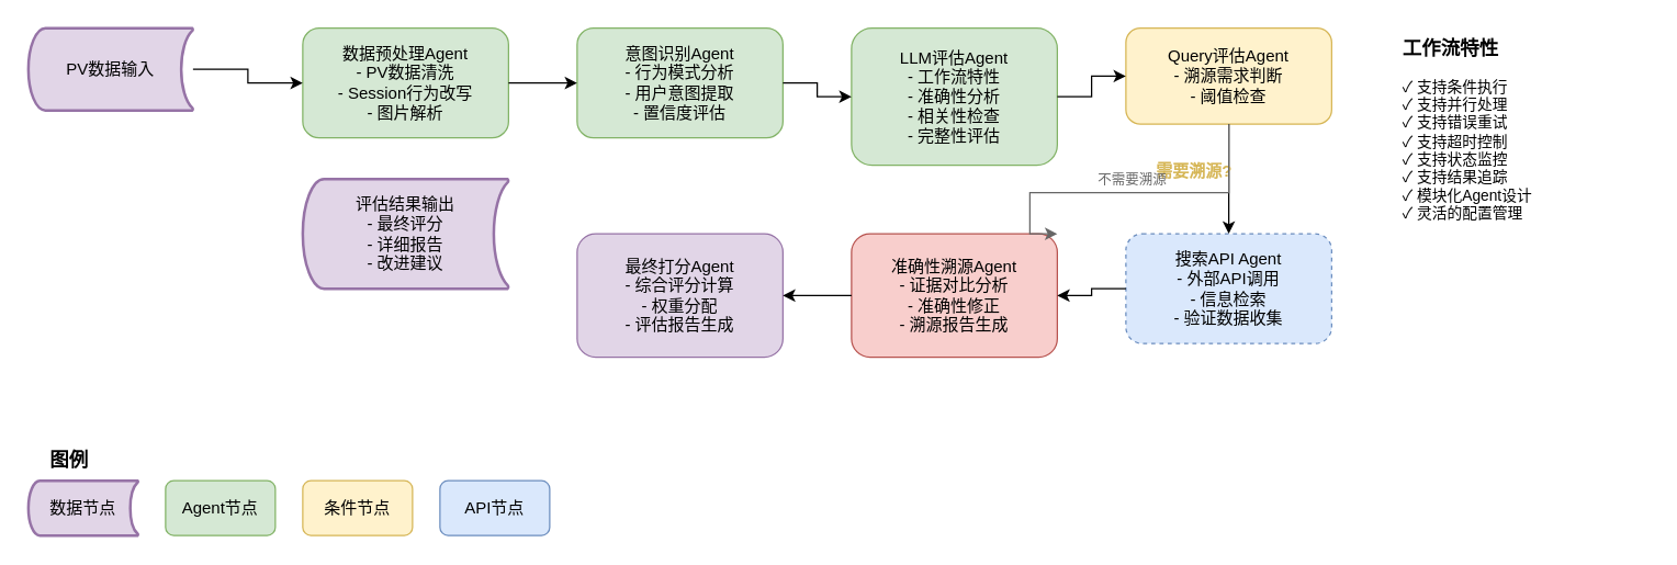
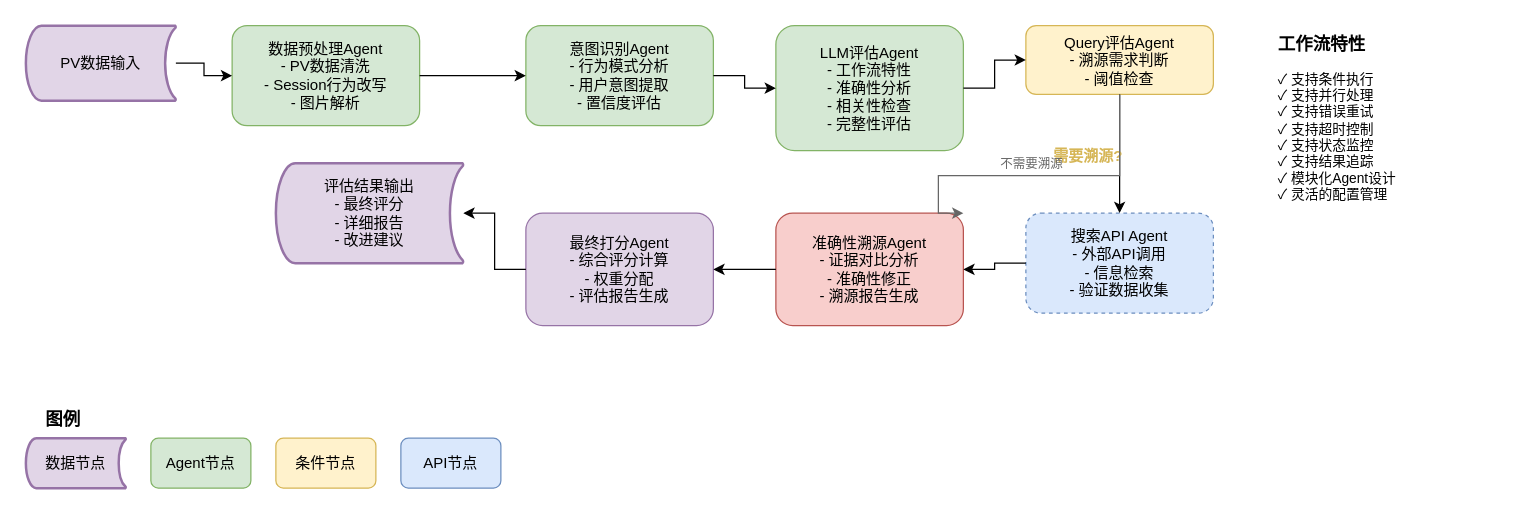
  <mxCell id="0" />
  <mxCell id="1" parent="0" />
  <mxCell id="2" value="PV数据输入" style="strokeWidth=2;html=1;shape=mxgraph.flowchart.stored_data;whiteSpace=wrap;fillColor=#e1d5e7;strokeColor=#9673a6;" vertex="1" parent="1"><mxGeometry x="20" y="20" width="120" height="60" as="geometry" /></mxCell>
- <mxCell id="3" value="数据预处理Agent&#10;- PV数据清洗&#10;- Session行为改写&#10;- 图片解析" style="rounded=1;whiteSpace=wrap;html=1;fillColor=#d5e8d4;strokeColor=#82b366;" vertex="1" parent="1"><mxGeometry x="220" y="20" width="150" height="80" as="geometry" /></mxCell>
+ <mxCell id="3" value="数据预处理Agent&#10;- PV数据清洗&#10;- Session行为改写&#10;- 图片解析" style="rounded=1;whiteSpace=wrap;html=1;fillColor=#d5e8d4;strokeColor=#82b366;" vertex="1" parent="1"><mxGeometry x="185" y="20" width="150" height="80" as="geometry" /></mxCell>
  <mxCell id="4" value="意图识别Agent&#10;- 行为模式分析&#10;- 用户意图提取&#10;- 置信度评估" style="rounded=1;whiteSpace=wrap;html=1;fillColor=#d5e8d4;strokeColor=#82b366;" vertex="1" parent="1"><mxGeometry x="420" y="20" width="150" height="80" as="geometry" /></mxCell>
  <mxCell id="5" value="LLM评估Agent&#10;- 工作流特性&#10;- 准确性分析&#10;- 相关性检查&#10;- 完整性评估" style="rounded=1;whiteSpace=wrap;html=1;fillColor=#d5e8d4;strokeColor=#82b366;" vertex="1" parent="1"><mxGeometry x="620" y="20" width="150" height="100" as="geometry" /></mxCell>
- <mxCell id="6" value="Query评估Agent&#10;- 溯源需求判断&#10;- 阈值检查" style="rounded=1;whiteSpace=wrap;html=1;fillColor=#fff2cc;strokeColor=#d6b656;" vertex="1" parent="1"><mxGeometry x="820" y="20" width="150" height="70" as="geometry" /></mxCell>
+ <mxCell id="6" value="Query评估Agent&#10;- 溯源需求判断&#10;- 阈值检查" style="rounded=1;whiteSpace=wrap;html=1;fillColor=#fff2cc;strokeColor=#d6b656;" vertex="1" parent="1"><mxGeometry x="820" y="20" width="150" height="55" as="geometry" /></mxCell>
  <mxCell id="7" value="搜索API Agent&#10;- 外部API调用&#10;- 信息检索&#10;- 验证数据收集" style="rounded=1;whiteSpace=wrap;html=1;fillColor=#dae8fc;strokeColor=#6c8ebf;dashed=1;" vertex="1" parent="1"><mxGeometry x="820" y="170" width="150" height="80" as="geometry" /></mxCell>
  <mxCell id="8" value="准确性溯源Agent&#10;- 证据对比分析&#10;- 准确性修正&#10;- 溯源报告生成" style="rounded=1;whiteSpace=wrap;html=1;fillColor=#f8cecc;strokeColor=#b85450;" vertex="1" parent="1"><mxGeometry x="620" y="170" width="150" height="90" as="geometry" /></mxCell>
  <mxCell id="9" value="最终打分Agent&#10;- 综合评分计算&#10;- 权重分配&#10;- 评估报告生成" style="rounded=1;whiteSpace=wrap;html=1;fillColor=#e1d5e7;strokeColor=#9673a6;" vertex="1" parent="1"><mxGeometry x="420" y="170" width="150" height="90" as="geometry" /></mxCell>
  <mxCell id="10" value="评估结果输出&#10;- 最终评分&#10;- 详细报告&#10;- 改进建议" style="strokeWidth=2;html=1;shape=mxgraph.flowchart.stored_data;whiteSpace=wrap;fillColor=#e1d5e7;strokeColor=#9673a6;" vertex="1" parent="1"><mxGeometry x="220" y="130" width="150" height="80" as="geometry" /></mxCell>
  <mxCell id="11" style="edgeStyle=orthogonalEdgeStyle;rounded=0;orthogonalLoop=1;jettySize=auto;html=1;exitX=1;exitY=0.5;exitDx=0;exitDy=0;exitPerimeter=0;entryX=0;entryY=0.5;entryDx=0;entryDy=0;" edge="1" parent="1" source="2" target="3"><mxGeometry relative="1" as="geometry" /></mxCell>
  <mxCell id="12" style="edgeStyle=orthogonalEdgeStyle;rounded=0;orthogonalLoop=1;jettySize=auto;html=1;exitX=1;exitY=0.5;exitDx=0;exitDy=0;entryX=0;entryY=0.5;entryDx=0;entryDy=0;" edge="1" parent="1" source="3" target="4"><mxGeometry relative="1" as="geometry" /></mxCell>
  <mxCell id="13" style="edgeStyle=orthogonalEdgeStyle;rounded=0;orthogonalLoop=1;jettySize=auto;html=1;exitX=1;exitY=0.5;exitDx=0;exitDy=0;entryX=0;entryY=0.5;entryDx=0;entryDy=0;" edge="1" parent="1" source="4" target="5"><mxGeometry relative="1" as="geometry" /></mxCell>
  <mxCell id="14" style="edgeStyle=orthogonalEdgeStyle;rounded=0;orthogonalLoop=1;jettySize=auto;html=1;exitX=1;exitY=0.5;exitDx=0;exitDy=0;entryX=0;entryY=0.5;entryDx=0;entryDy=0;" edge="1" parent="1" source="5" target="6"><mxGeometry relative="1" as="geometry" /></mxCell>
  <mxCell id="15" style="edgeStyle=orthogonalEdgeStyle;rounded=0;orthogonalLoop=1;jettySize=auto;html=1;exitX=0.5;exitY=1;exitDx=0;exitDy=0;entryX=0.5;entryY=0;entryDx=0;entryDy=0;" edge="1" parent="1" source="6" target="7"><mxGeometry relative="1" as="geometry" /></mxCell>
  <mxCell id="16" style="edgeStyle=orthogonalEdgeStyle;rounded=0;orthogonalLoop=1;jettySize=auto;html=1;exitX=0;exitY=0.5;exitDx=0;exitDy=0;entryX=1;entryY=0.5;entryDx=0;entryDy=0;" edge="1" parent="1" source="7" target="8"><mxGeometry relative="1" as="geometry" /></mxCell>
  <mxCell id="17" style="edgeStyle=orthogonalEdgeStyle;rounded=0;orthogonalLoop=1;jettySize=auto;html=1;exitX=0;exitY=0.5;exitDx=0;exitDy=0;entryX=1;entryY=0.5;entryDx=0;entryDy=0;" edge="1" parent="1" source="8" target="9"><mxGeometry relative="1" as="geometry" /></mxCell>
+ <mxCell id="18" style="edgeStyle=orthogonalEdgeStyle;rounded=0;orthogonalLoop=1;jettySize=auto;html=1;exitX=0;exitY=0.5;exitDx=0;exitDy=0;entryX=1;entryY=0.5;entryDx=0;entryDy=0;entryPerimeter=0;" edge="1" parent="1" source="9" target="10"><mxGeometry relative="1" as="geometry" /></mxCell>
  <mxCell id="19" value="需要溯源?" style="text;html=1;strokeColor=none;fillColor=none;align=center;verticalAlign=middle;whiteSpace=wrap;rounded=0;fontStyle=1;fontSize=12;fontColor=#d6b656;" vertex="1" parent="1"><mxGeometry x="830" y="110" width="80" height="30" as="geometry" /></mxCell>
  <mxCell id="20" style="edgeStyle=orthogonalEdgeStyle;rounded=0;orthogonalLoop=1;jettySize=auto;html=1;exitX=0.5;exitY=1;exitDx=0;exitDy=0;entryX=1;entryY=0;entryDx=0;entryDy=0;strokeStyle=dashed;strokeColor=#666666;" edge="1" parent="1" source="6" target="8"><mxGeometry relative="1" as="geometry"><Array as="points"><mxPoint x="895" y="140" /><mxPoint x="750" y="140" /></Array></mxGeometry></mxCell>
  <mxCell id="21" value="不需要溯源" style="text;html=1;strokeColor=none;fillColor=none;align=center;verticalAlign=middle;whiteSpace=wrap;rounded=0;fontSize=10;fontColor=#666666;" vertex="1" parent="1"><mxGeometry x="790" y="120" width="70" height="20" as="geometry" /></mxCell>
  <mxCell id="22" value="图例" style="text;html=1;strokeColor=none;fillColor=none;align=center;verticalAlign=middle;whiteSpace=wrap;rounded=0;fontStyle=1;fontSize=14;" vertex="1" parent="1"><mxGeometry x="20" y="320" width="60" height="30" as="geometry" /></mxCell>
  <mxCell id="23" value="数据节点" style="strokeWidth=2;html=1;shape=mxgraph.flowchart.stored_data;whiteSpace=wrap;fillColor=#e1d5e7;strokeColor=#9673a6;" vertex="1" parent="1"><mxGeometry x="20" y="350" width="80" height="40" as="geometry" /></mxCell>
  <mxCell id="24" value="Agent节点" style="rounded=1;whiteSpace=wrap;html=1;fillColor=#d5e8d4;strokeColor=#82b366;" vertex="1" parent="1"><mxGeometry x="120" y="350" width="80" height="40" as="geometry" /></mxCell>
  <mxCell id="25" value="条件节点" style="rounded=1;whiteSpace=wrap;html=1;fillColor=#fff2cc;strokeColor=#d6b656;" vertex="1" parent="1"><mxGeometry x="220" y="350" width="80" height="40" as="geometry" /></mxCell>
  <mxCell id="26" value="API节点" style="rounded=1;whiteSpace=wrap;html=1;fillColor=#dae8fc;strokeColor=#6c8ebf;" vertex="1" parent="1"><mxGeometry x="320" y="350" width="80" height="40" as="geometry" /></mxCell>
  <mxCell id="27" value="工作流特性" style="text;html=1;strokeColor=none;fillColor=none;align=left;verticalAlign=middle;whiteSpace=wrap;rounded=0;fontStyle=1;fontSize=14;" vertex="1" parent="1"><mxGeometry x="1020" y="20" width="100" height="30" as="geometry" /></mxCell>
  <mxCell id="28" value="✓ 支持条件执行&#10;✓ 支持并行处理&#10;✓ 支持错误重试&#10;✓ 支持超时控制&#10;✓ 支持状态监控&#10;✓ 支持结果追踪&#10;✓ 模块化Agent设计&#10;✓ 灵活的配置管理" style="text;html=1;strokeColor=none;fillColor=none;align=left;verticalAlign=top;whiteSpace=wrap;rounded=0;fontSize=11;" vertex="1" parent="1"><mxGeometry x="1020" y="50" width="180" height="160" as="geometry" /></mxCell>
